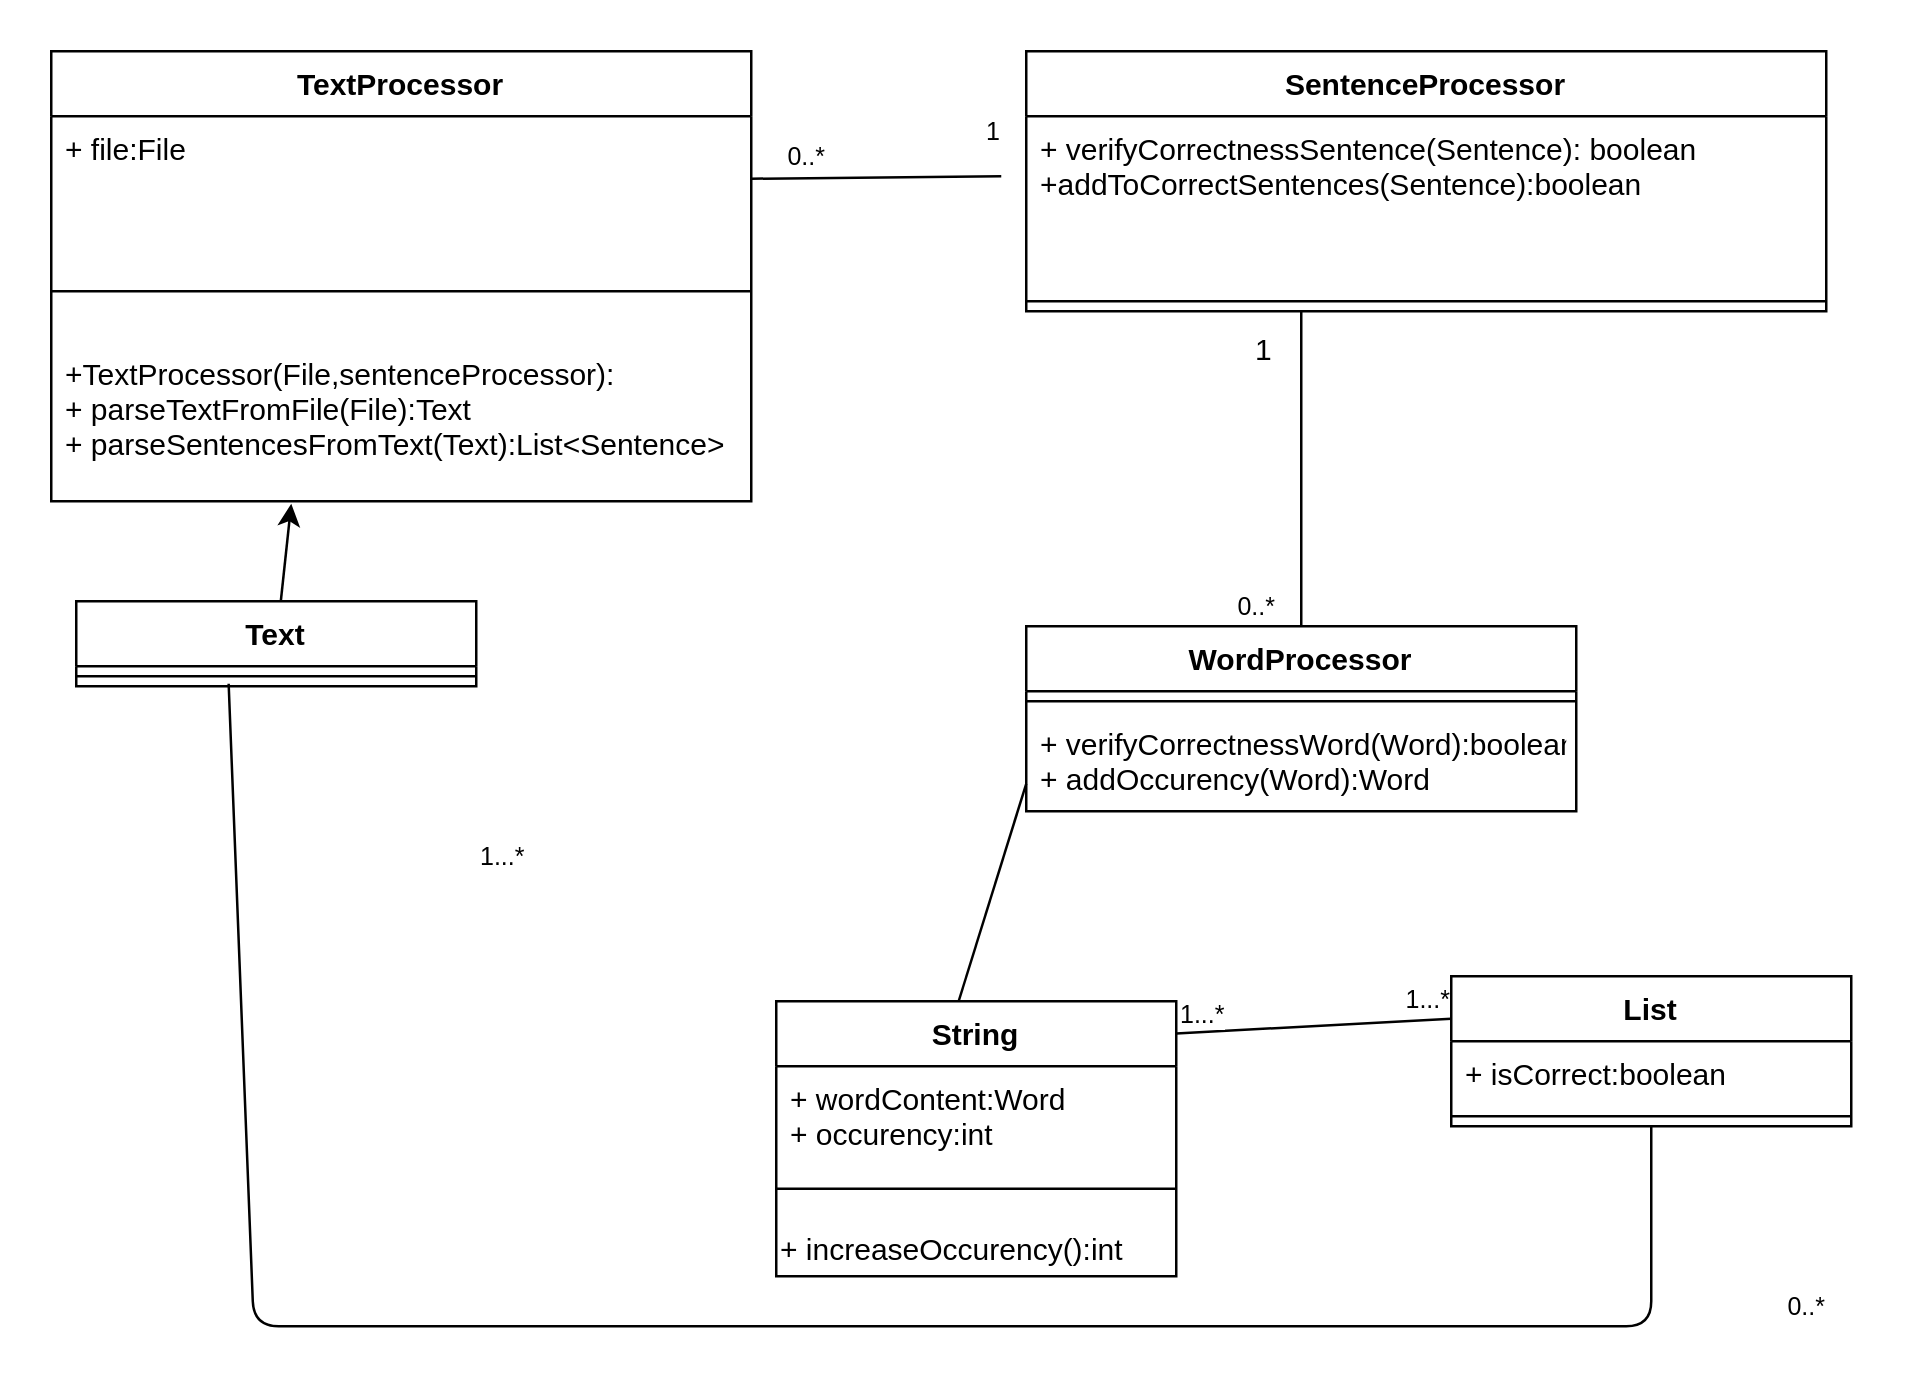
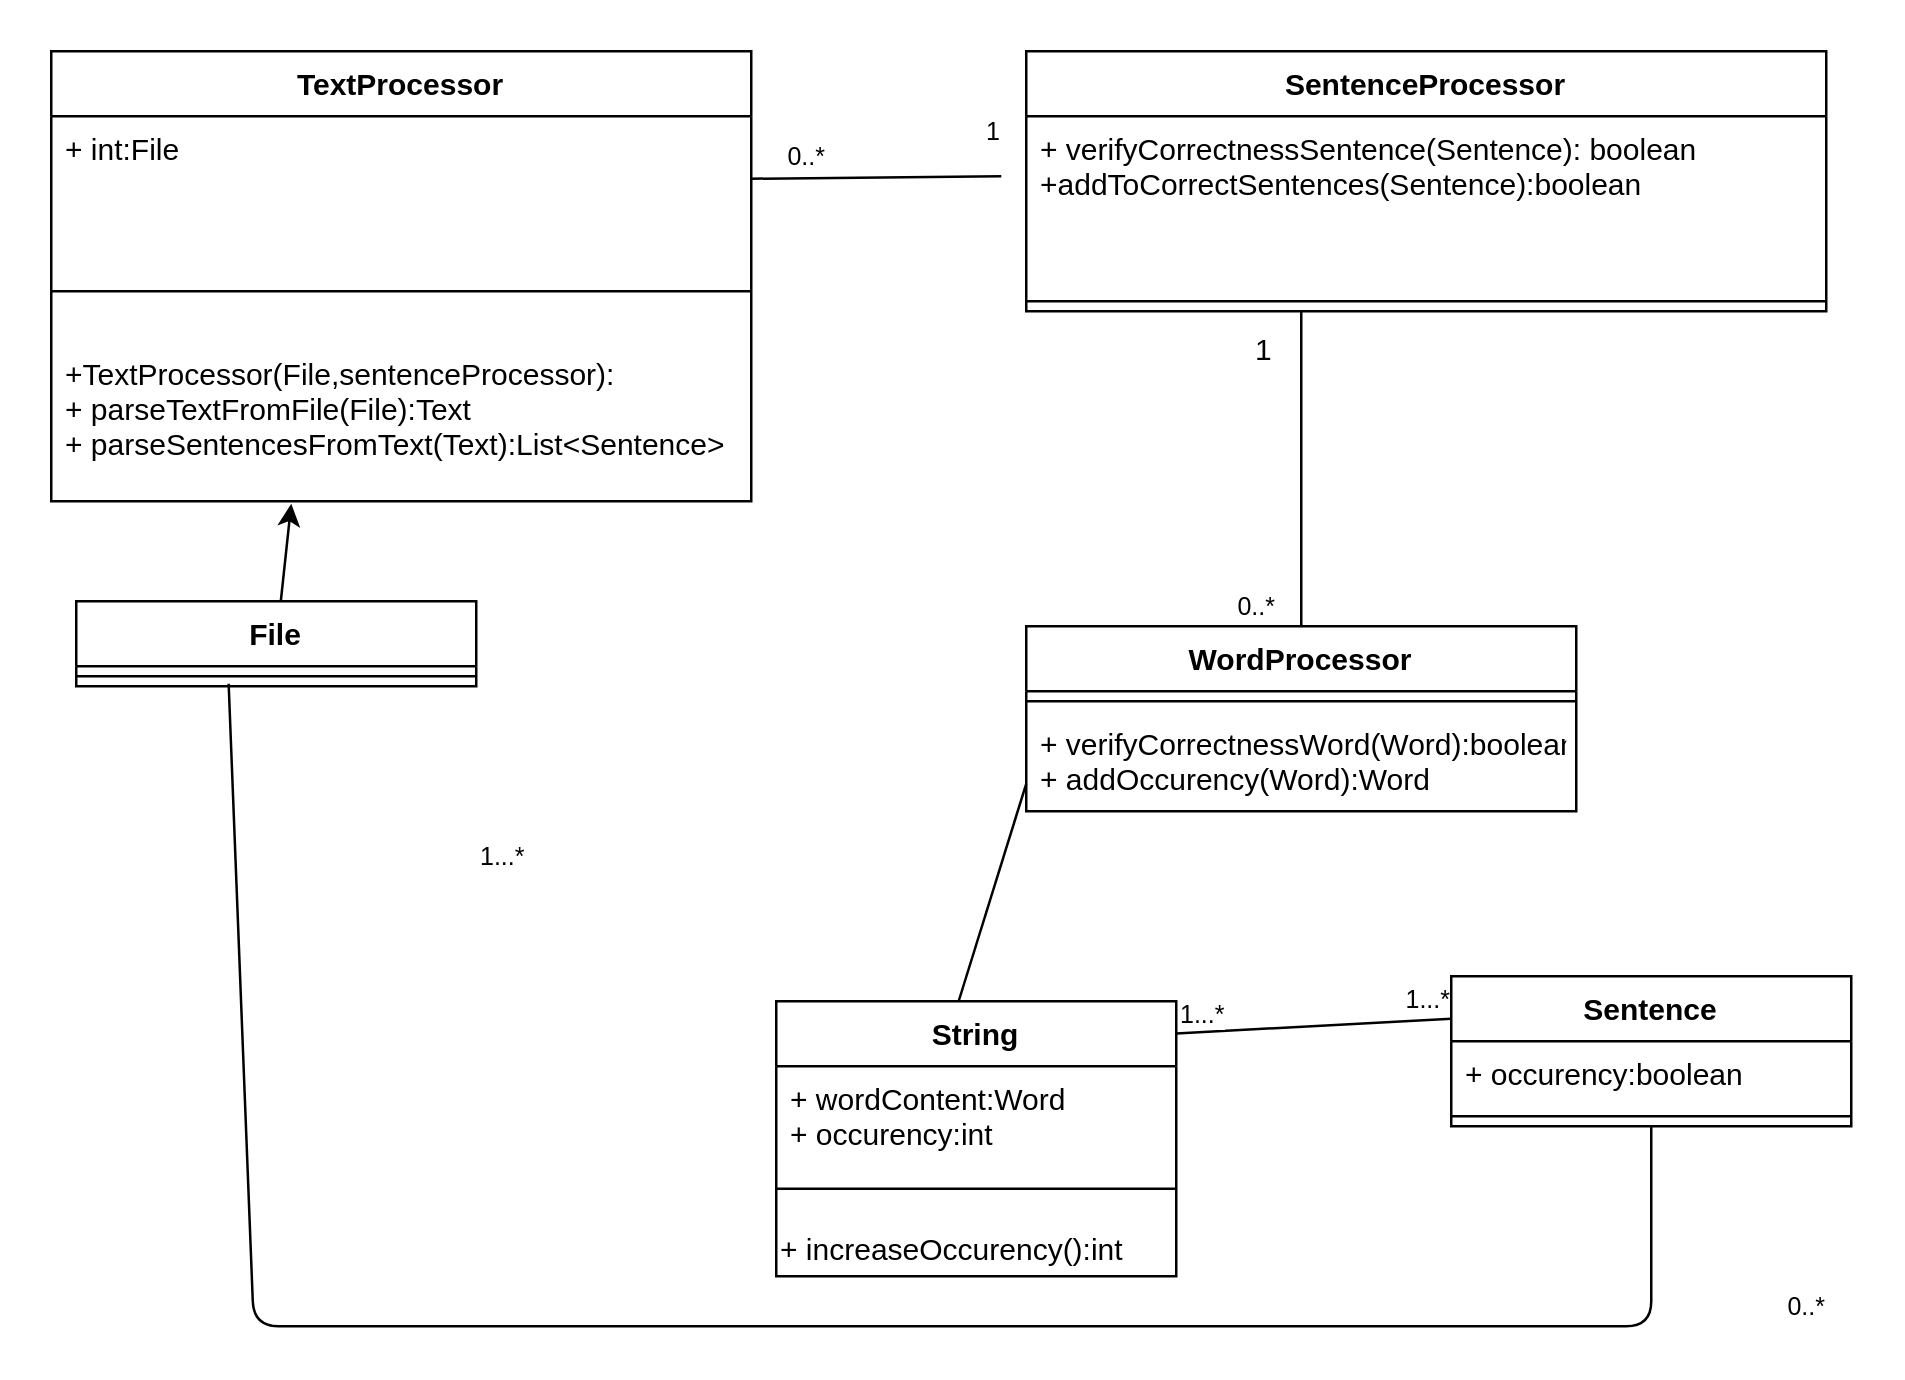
  <mxCell id="0" />
  <mxCell id="1" parent="0" />
  <mxCell id="2" value="TextProcessor" style="swimlane;fontStyle=1;align=center;verticalAlign=top;childLayout=stackLayout;horizontal=1;startSize=26;horizontalStack=0;resizeParent=1;resizeParentMax=0;resizeLast=0;collapsible=1;marginBottom=0;" vertex="1" parent="1"><mxGeometry x="20" y="20" width="280" height="180" as="geometry" /></mxCell>
- <mxCell id="3" value="+ file:File&#10;&#10;" style="text;strokeColor=none;fillColor=none;align=left;verticalAlign=top;spacingLeft=4;spacingRight=4;overflow=hidden;rotatable=0;points=[[0,0.5],[1,0.5]];portConstraint=eastwest;" vertex="1" parent="2"><mxGeometry y="26" width="280" height="50" as="geometry" /></mxCell>
+ <mxCell id="3" value="+ int:File&#10;&#10;" style="text;strokeColor=none;fillColor=none;align=left;verticalAlign=top;spacingLeft=4;spacingRight=4;overflow=hidden;rotatable=0;points=[[0,0.5],[1,0.5]];portConstraint=eastwest;" vertex="1" parent="2"><mxGeometry y="26" width="280" height="50" as="geometry" /></mxCell>
  <mxCell id="4" value="" style="line;strokeWidth=1;fillColor=none;align=left;verticalAlign=middle;spacingTop=-1;spacingLeft=3;spacingRight=3;rotatable=0;labelPosition=right;points=[];portConstraint=eastwest;" vertex="1" parent="2"><mxGeometry y="76" width="280" height="40" as="geometry" /></mxCell>
  <mxCell id="5" value="+TextProcessor(File,sentenceProcessor):&#10;+ parseTextFromFile(File):Text&#10;+ parseSentencesFromText(Text):List&lt;Sentence&gt;&#10;&#10;&#10;&#10;" style="text;strokeColor=none;fillColor=none;align=left;verticalAlign=top;spacingLeft=4;spacingRight=4;overflow=hidden;rotatable=0;points=[[0,0.5],[1,0.5]];portConstraint=eastwest;" vertex="1" parent="2"><mxGeometry y="116" width="280" height="64" as="geometry" /></mxCell>
  <mxCell id="6" value="SentenceProcessor&#10;" style="swimlane;fontStyle=1;align=center;verticalAlign=top;childLayout=stackLayout;horizontal=1;startSize=26;horizontalStack=0;resizeParent=1;resizeParentMax=0;resizeLast=0;collapsible=1;marginBottom=0;" vertex="1" parent="1"><mxGeometry x="410" y="20" width="320" height="104" as="geometry" /></mxCell>
  <mxCell id="7" value="+ verifyCorrectnessSentence(Sentence): boolean&#10;+addToCorrectSentences(Sentence):boolean&#10;" style="text;strokeColor=none;fillColor=none;align=left;verticalAlign=top;spacingLeft=4;spacingRight=4;overflow=hidden;rotatable=0;points=[[0,0.5],[1,0.5]];portConstraint=eastwest;" vertex="1" parent="6"><mxGeometry y="26" width="320" height="70" as="geometry" /></mxCell>
  <mxCell id="8" value="" style="line;strokeWidth=1;fillColor=none;align=left;verticalAlign=middle;spacingTop=-1;spacingLeft=3;spacingRight=3;rotatable=0;labelPosition=right;points=[];portConstraint=eastwest;" vertex="1" parent="6"><mxGeometry y="96" width="320" height="8" as="geometry" /></mxCell>
- <mxCell id="9" value="List" style="swimlane;fontStyle=1;align=center;verticalAlign=top;childLayout=stackLayout;horizontal=1;startSize=26;horizontalStack=0;resizeParent=1;resizeParentMax=0;resizeLast=0;collapsible=1;marginBottom=0;" vertex="1" parent="1"><mxGeometry x="580" y="390" width="160" height="60" as="geometry" /></mxCell>
- <mxCell id="10" value="+ isCorrect:boolean" style="text;strokeColor=none;fillColor=none;align=left;verticalAlign=top;spacingLeft=4;spacingRight=4;overflow=hidden;rotatable=0;points=[[0,0.5],[1,0.5]];portConstraint=eastwest;" vertex="1" parent="9"><mxGeometry y="26" width="160" height="26" as="geometry" /></mxCell>
+ <mxCell id="9" value="Sentence" style="swimlane;fontStyle=1;align=center;verticalAlign=top;childLayout=stackLayout;horizontal=1;startSize=26;horizontalStack=0;resizeParent=1;resizeParentMax=0;resizeLast=0;collapsible=1;marginBottom=0;" vertex="1" parent="1"><mxGeometry x="580" y="390" width="160" height="60" as="geometry" /></mxCell>
+ <mxCell id="10" value="+ occurency:boolean" style="text;strokeColor=none;fillColor=none;align=left;verticalAlign=top;spacingLeft=4;spacingRight=4;overflow=hidden;rotatable=0;points=[[0,0.5],[1,0.5]];portConstraint=eastwest;" vertex="1" parent="9"><mxGeometry y="26" width="160" height="26" as="geometry" /></mxCell>
  <mxCell id="11" value="" style="line;strokeWidth=1;fillColor=none;align=left;verticalAlign=middle;spacingTop=-1;spacingLeft=3;spacingRight=3;rotatable=0;labelPosition=right;points=[];portConstraint=eastwest;" vertex="1" parent="9"><mxGeometry y="52" width="160" height="8" as="geometry" /></mxCell>
  <mxCell id="12" value="String" style="swimlane;fontStyle=1;align=center;verticalAlign=top;childLayout=stackLayout;horizontal=1;startSize=26;horizontalStack=0;resizeParent=1;resizeParentMax=0;resizeLast=0;collapsible=1;marginBottom=0;" vertex="1" parent="1"><mxGeometry x="310" y="400" width="160" height="110" as="geometry" /></mxCell>
  <mxCell id="13" value="" style="endArrow=none;html=1;exitX=1;exitY=0.117;exitDx=0;exitDy=0;exitPerimeter=0;" edge="1" parent="12" source="12"><mxGeometry relative="1" as="geometry"><mxPoint x="130" y="7" as="sourcePoint" /><mxPoint x="270" y="7" as="targetPoint" /></mxGeometry></mxCell>
  <mxCell id="14" value="1...*" style="resizable=0;html=1;align=left;verticalAlign=bottom;labelBackgroundColor=#ffffff;fontSize=10;" connectable="0" vertex="1" parent="13"><mxGeometry x="-1" relative="1" as="geometry" /></mxCell>
  <mxCell id="15" value="1...*" style="resizable=0;html=1;align=right;verticalAlign=bottom;labelBackgroundColor=#ffffff;fontSize=10;" connectable="0" vertex="1" parent="13"><mxGeometry x="1" relative="1" as="geometry" /></mxCell>
  <mxCell id="16" value="+ wordContent:Word&#10;+ occurency:int&#10;" style="text;strokeColor=none;fillColor=none;align=left;verticalAlign=top;spacingLeft=4;spacingRight=4;overflow=hidden;rotatable=0;points=[[0,0.5],[1,0.5]];portConstraint=eastwest;" vertex="1" parent="12"><mxGeometry y="26" width="160" height="34" as="geometry" /></mxCell>
  <mxCell id="17" value="" style="line;strokeWidth=1;fillColor=none;align=left;verticalAlign=middle;spacingTop=-1;spacingLeft=3;spacingRight=3;rotatable=0;labelPosition=right;points=[];portConstraint=eastwest;" vertex="1" parent="12"><mxGeometry y="60" width="160" height="30" as="geometry" /></mxCell>
  <mxCell id="18" value="+ increaseOccurency():int" style="text;html=1;resizable=0;points=[];autosize=1;align=left;verticalAlign=top;spacingTop=-4;" vertex="1" parent="12"><mxGeometry y="90" width="160" height="20" as="geometry" /></mxCell>
  <mxCell id="19" value="WordProcessor" style="swimlane;fontStyle=1;align=center;verticalAlign=top;childLayout=stackLayout;horizontal=1;startSize=26;horizontalStack=0;resizeParent=1;resizeParentMax=0;resizeLast=0;collapsible=1;marginBottom=0;" vertex="1" parent="1"><mxGeometry x="410" y="250" width="220" height="74" as="geometry" /></mxCell>
  <mxCell id="20" value="" style="line;strokeWidth=1;fillColor=none;align=left;verticalAlign=middle;spacingTop=-1;spacingLeft=3;spacingRight=3;rotatable=0;labelPosition=right;points=[];portConstraint=eastwest;" vertex="1" parent="19"><mxGeometry y="26" width="220" height="8" as="geometry" /></mxCell>
  <mxCell id="21" value="+ verifyCorrectnessWord(Word):boolean&#10;+ addOccurency(Word):Word&#10;" style="text;strokeColor=none;fillColor=none;align=left;verticalAlign=top;spacingLeft=4;spacingRight=4;overflow=hidden;rotatable=0;points=[[0,0.5],[1,0.5]];portConstraint=eastwest;" vertex="1" parent="19"><mxGeometry y="34" width="220" height="40" as="geometry" /></mxCell>
  <mxCell id="22" value="" style="endArrow=none;html=1;entryX=0.456;entryY=0;entryDx=0;entryDy=0;entryPerimeter=0;" edge="1" parent="1" target="12"><mxGeometry relative="1" as="geometry"><mxPoint x="410" y="313" as="sourcePoint" /><mxPoint x="240" y="365.5" as="targetPoint" /></mxGeometry></mxCell>
  <mxCell id="23" value="" style="resizable=0;html=1;align=left;verticalAlign=bottom;labelBackgroundColor=#ffffff;fontSize=10;" connectable="0" vertex="1" parent="22"><mxGeometry x="-1" relative="1" as="geometry" /></mxCell>
  <mxCell id="24" value="" style="resizable=0;html=1;align=right;verticalAlign=bottom;labelBackgroundColor=#ffffff;fontSize=10;" connectable="0" vertex="1" parent="22"><mxGeometry x="1" relative="1" as="geometry" /></mxCell>
  <mxCell id="25" value="" style="endArrow=none;html=1;" edge="1" parent="1" target="19"><mxGeometry relative="1" as="geometry"><mxPoint x="520" y="124" as="sourcePoint" /><mxPoint x="440" y="210" as="targetPoint" /></mxGeometry></mxCell>
  <mxCell id="26" value="" style="resizable=0;html=1;align=left;verticalAlign=bottom;labelBackgroundColor=#ffffff;fontSize=10;" connectable="0" vertex="1" parent="25"><mxGeometry x="-1" relative="1" as="geometry" /></mxCell>
  <mxCell id="27" value="0..*" style="resizable=0;html=1;align=right;verticalAlign=bottom;labelBackgroundColor=#ffffff;fontSize=10;" connectable="0" vertex="1" parent="25"><mxGeometry x="1" relative="1" as="geometry"><mxPoint x="-190" y="-180" as="offset" /></mxGeometry></mxCell>
  <mxCell id="28" value="1" style="resizable=0;html=1;align=right;verticalAlign=bottom;labelBackgroundColor=#ffffff;fontSize=10;" connectable="0" vertex="1" parent="25"><mxGeometry x="1" relative="1" as="geometry"><mxPoint x="-120" y="-190" as="offset" /></mxGeometry></mxCell>
  <mxCell id="29" value="0..*" style="resizable=0;html=1;align=right;verticalAlign=bottom;labelBackgroundColor=#ffffff;fontSize=10;" connectable="0" vertex="1" parent="25"><mxGeometry x="1" relative="1" as="geometry"><mxPoint x="-10" as="offset" /></mxGeometry></mxCell>
  <mxCell id="30" value="" style="endArrow=none;html=1;exitX=1;exitY=0.5;exitDx=0;exitDy=0;" edge="1" parent="1" source="3"><mxGeometry relative="1" as="geometry"><mxPoint x="240" y="70" as="sourcePoint" /><mxPoint x="400" y="70" as="targetPoint" /></mxGeometry></mxCell>
  <mxCell id="31" value="" style="resizable=0;html=1;align=left;verticalAlign=bottom;labelBackgroundColor=#ffffff;fontSize=10;" connectable="0" vertex="1" parent="30"><mxGeometry x="-1" relative="1" as="geometry" /></mxCell>
  <mxCell id="32" value="" style="resizable=0;html=1;align=right;verticalAlign=bottom;labelBackgroundColor=#ffffff;fontSize=10;" connectable="0" vertex="1" parent="30"><mxGeometry x="1" relative="1" as="geometry" /></mxCell>
  <mxCell id="33" value="1" style="text;html=1;resizable=0;points=[];autosize=1;align=left;verticalAlign=top;spacingTop=-4;" vertex="1" parent="1"><mxGeometry x="500" y="130" width="20" height="20" as="geometry" /></mxCell>
  <mxCell id="34" value="" style="rounded=0;orthogonalLoop=1;jettySize=auto;html=1;elbow=vertical;" edge="1" parent="1" source="35"><mxGeometry relative="1" as="geometry"><mxPoint x="116" y="201" as="targetPoint" /></mxGeometry></mxCell>
- <mxCell id="35" value="Text" style="swimlane;fontStyle=1;align=center;verticalAlign=top;childLayout=stackLayout;horizontal=1;startSize=26;horizontalStack=0;resizeParent=1;resizeParentMax=0;resizeLast=0;collapsible=1;marginBottom=0;" vertex="1" parent="1"><mxGeometry x="30" y="240" width="160" height="34" as="geometry" /></mxCell>
+ <mxCell id="35" value="File" style="swimlane;fontStyle=1;align=center;verticalAlign=top;childLayout=stackLayout;horizontal=1;startSize=26;horizontalStack=0;resizeParent=1;resizeParentMax=0;resizeLast=0;collapsible=1;marginBottom=0;" vertex="1" parent="1"><mxGeometry x="30" y="240" width="160" height="34" as="geometry" /></mxCell>
  <mxCell id="36" value="" style="line;strokeWidth=1;fillColor=none;align=left;verticalAlign=middle;spacingTop=-1;spacingLeft=3;spacingRight=3;rotatable=0;labelPosition=right;points=[];portConstraint=eastwest;" vertex="1" parent="35"><mxGeometry y="26" width="160" height="8" as="geometry" /></mxCell>
  <mxCell id="37" value="" style="endArrow=none;html=1;exitX=0.381;exitY=0.875;exitDx=0;exitDy=0;exitPerimeter=0;entryX=0.5;entryY=1;entryDx=0;entryDy=0;" edge="1" parent="1" source="36" target="9"><mxGeometry relative="1" as="geometry"><mxPoint x="100.96" y="300" as="sourcePoint" /><mxPoint x="660" y="476" as="targetPoint" /><Array as="points"><mxPoint x="101" y="530" /><mxPoint x="660" y="530" /></Array></mxGeometry></mxCell>
  <mxCell id="38" value="" style="resizable=0;html=1;align=left;verticalAlign=bottom;labelBackgroundColor=#ffffff;fontSize=10;" connectable="0" vertex="1" parent="37"><mxGeometry x="-1" relative="1" as="geometry" /></mxCell>
  <mxCell id="39" value="" style="resizable=0;html=1;align=right;verticalAlign=bottom;labelBackgroundColor=#ffffff;fontSize=10;" connectable="0" vertex="1" parent="37"><mxGeometry x="1" relative="1" as="geometry" /></mxCell>
  <mxCell id="40" value="1...*" style="resizable=0;html=1;align=left;verticalAlign=bottom;labelBackgroundColor=#ffffff;fontSize=10;" connectable="0" vertex="1" parent="1"><mxGeometry x="-1" relative="1" as="geometry"><mxPoint x="190" y="350" as="offset" /></mxGeometry></mxCell>
  <mxCell id="41" value="0..*" style="resizable=0;html=1;align=right;verticalAlign=bottom;labelBackgroundColor=#ffffff;fontSize=10;" connectable="0" vertex="1" parent="1"><mxGeometry x="1" relative="1" as="geometry"><mxPoint x="730" y="530" as="offset" /></mxGeometry></mxCell>
